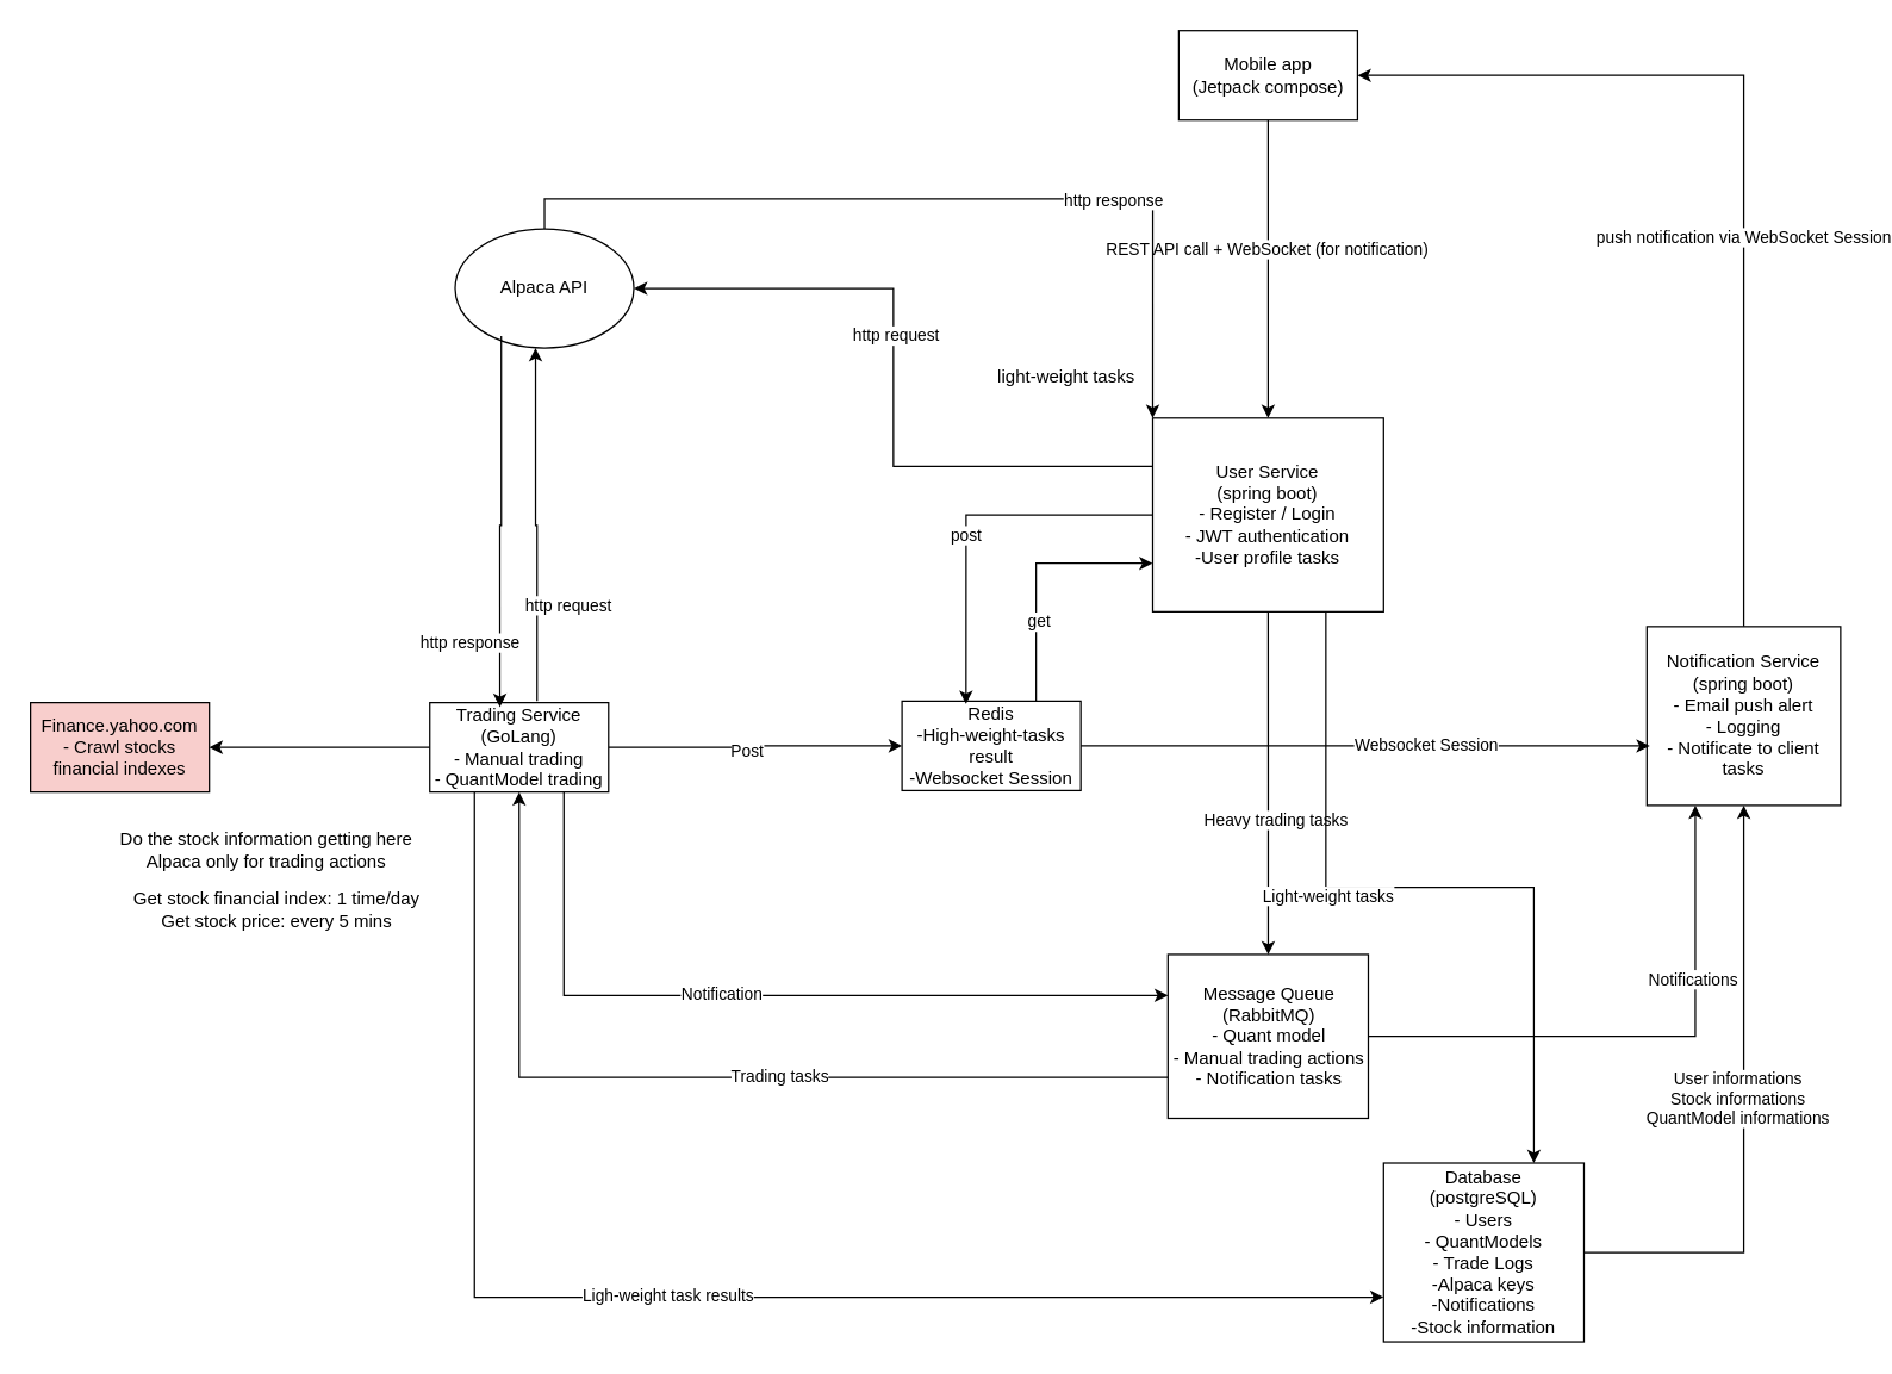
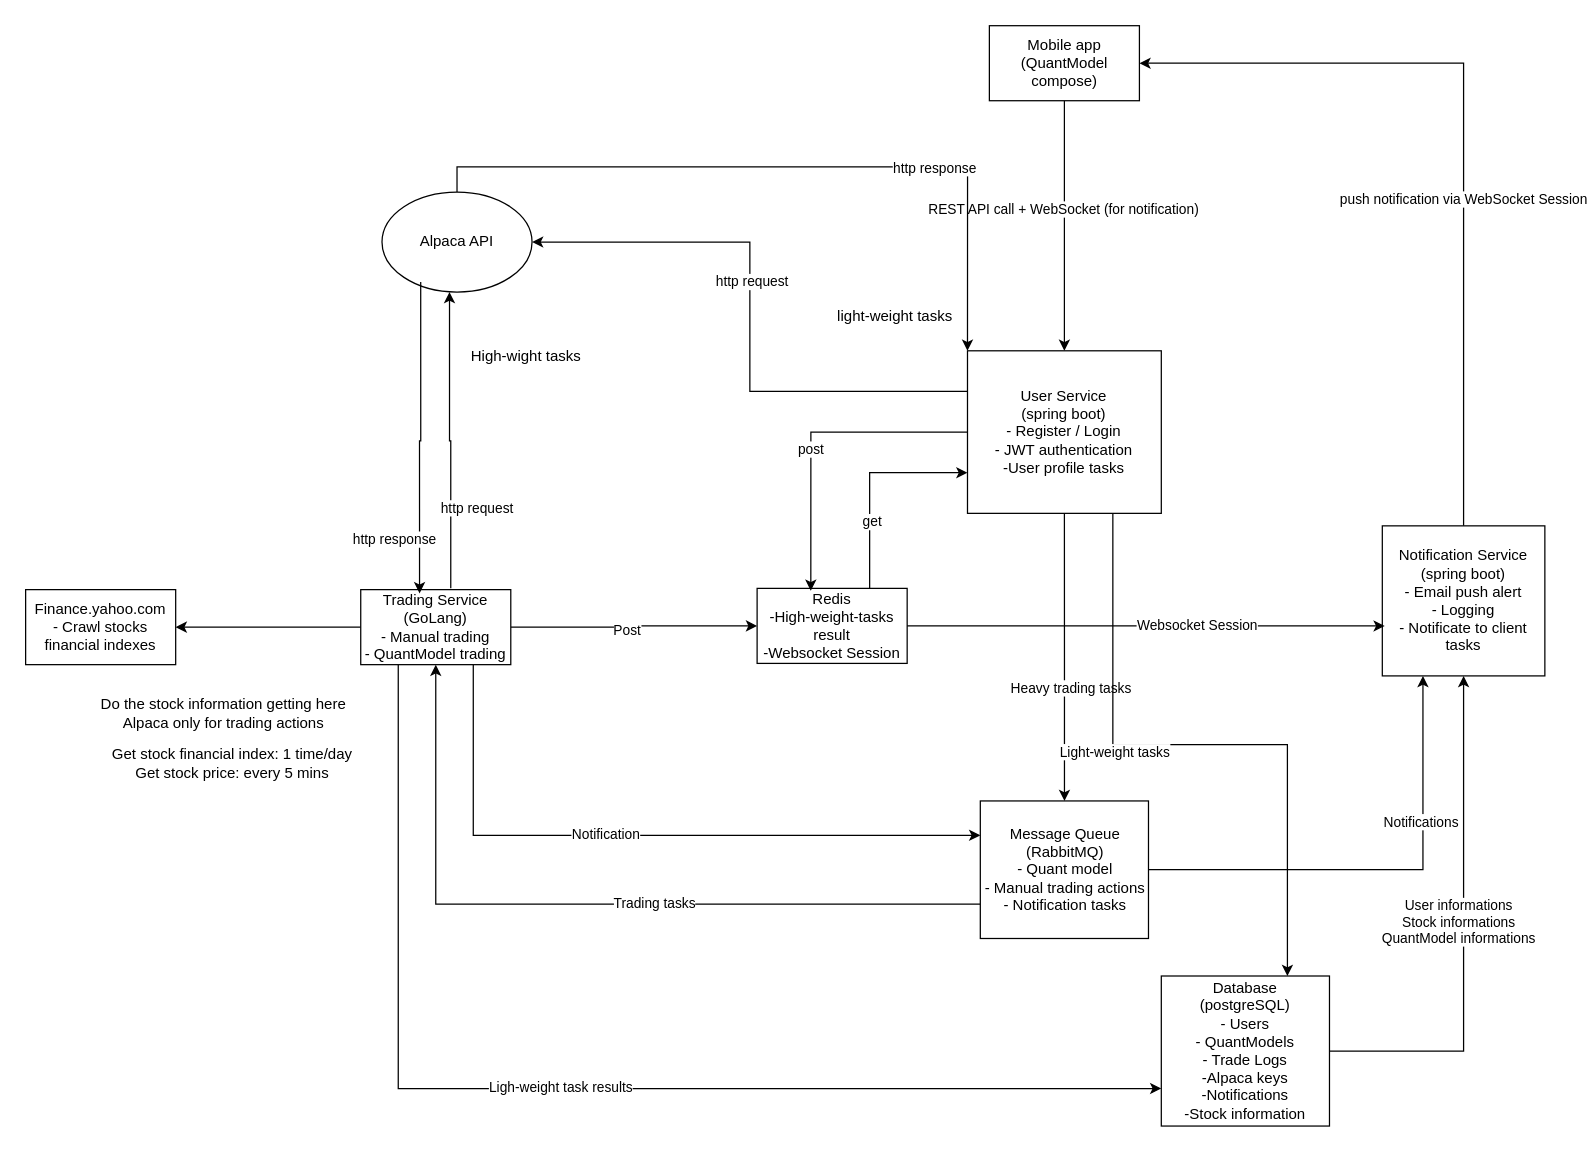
  <mxCell id="0" />
  <mxCell id="1" parent="0" />
  <mxCell id="2" style="edgeStyle=orthogonalEdgeStyle;rounded=0;orthogonalLoop=1;jettySize=auto;html=1;exitX=0.5;exitY=1;exitDx=0;exitDy=0;entryX=0.5;entryY=0;entryDx=0;entryDy=0;" parent="1" source="4" target="11" edge="1"><mxGeometry relative="1" as="geometry"><mxPoint x="850.75" y="18" as="targetPoint" /></mxGeometry></mxCell>
  <mxCell id="3" value="REST API call + WebSocket (for notification)" style="edgeLabel;html=1;align=center;verticalAlign=middle;resizable=0;points=[];" parent="2" vertex="1" connectable="0"><mxGeometry x="-0.14" y="-1" relative="1" as="geometry"><mxPoint as="offset" /></mxGeometry></mxCell>
- <mxCell id="4" value="Mobile app&lt;div&gt;(Jetpack compose)&lt;/div&gt;" style="rounded=0;whiteSpace=wrap;html=1;" parent="1" vertex="1"><mxGeometry x="790.75" y="20" width="120" height="60" as="geometry" /></mxCell>
+ <mxCell id="4" value="Mobile app&lt;div&gt;(QuantModel compose)&lt;/div&gt;" style="rounded=0;whiteSpace=wrap;html=1;" parent="1" vertex="1"><mxGeometry x="790.75" y="20" width="120" height="60" as="geometry" /></mxCell>
  <mxCell id="5" style="edgeStyle=orthogonalEdgeStyle;rounded=0;orthogonalLoop=1;jettySize=auto;html=1;exitX=0.5;exitY=1;exitDx=0;exitDy=0;" parent="1" source="11" target="19" edge="1"><mxGeometry relative="1" as="geometry" /></mxCell>
  <mxCell id="6" value="Heavy trading tasks" style="edgeLabel;html=1;align=center;verticalAlign=middle;resizable=0;points=[];" parent="5" vertex="1" connectable="0"><mxGeometry x="-0.154" y="5" relative="1" as="geometry"><mxPoint y="43" as="offset" /></mxGeometry></mxCell>
  <mxCell id="7" style="edgeStyle=orthogonalEdgeStyle;rounded=0;orthogonalLoop=1;jettySize=auto;html=1;exitX=0.75;exitY=1;exitDx=0;exitDy=0;entryX=0.75;entryY=0;entryDx=0;entryDy=0;" parent="1" source="11" target="22" edge="1"><mxGeometry relative="1" as="geometry" /></mxCell>
  <mxCell id="8" value="Light-weight tasks" style="edgeLabel;html=1;align=center;verticalAlign=middle;resizable=0;points=[];" parent="7" vertex="1" connectable="0"><mxGeometry x="-0.4" y="-3" relative="1" as="geometry"><mxPoint x="4" y="37" as="offset" /></mxGeometry></mxCell>
  <mxCell id="9" style="edgeStyle=orthogonalEdgeStyle;rounded=0;orthogonalLoop=1;jettySize=auto;html=1;exitX=0;exitY=0.25;exitDx=0;exitDy=0;entryX=1;entryY=0.5;entryDx=0;entryDy=0;" parent="1" source="11" target="33" edge="1"><mxGeometry relative="1" as="geometry" /></mxCell>
  <mxCell id="10" value="http request" style="edgeLabel;html=1;align=center;verticalAlign=middle;resizable=0;points=[];" parent="9" vertex="1" connectable="0"><mxGeometry x="0.119" y="-1" relative="1" as="geometry"><mxPoint as="offset" /></mxGeometry></mxCell>
  <mxCell id="11" value="User Service&lt;div&gt;(spring boot)&lt;/div&gt;&lt;div&gt;- Register / Login&lt;/div&gt;&lt;div&gt;- JWT authentication&lt;/div&gt;&lt;div&gt;-&lt;span style=&quot;background-color: transparent; color: light-dark(rgb(0, 0, 0), rgb(255, 255, 255));&quot;&gt;User profile tasks&lt;/span&gt;&lt;/div&gt;" style="rounded=0;whiteSpace=wrap;html=1;" parent="1" vertex="1"><mxGeometry x="773.25" y="280" width="155" height="130" as="geometry" /></mxCell>
  <mxCell id="12" style="edgeStyle=orthogonalEdgeStyle;rounded=0;orthogonalLoop=1;jettySize=auto;html=1;exitX=0.5;exitY=0;exitDx=0;exitDy=0;entryX=1;entryY=0.5;entryDx=0;entryDy=0;" parent="1" source="14" target="4" edge="1"><mxGeometry relative="1" as="geometry" /></mxCell>
  <mxCell id="13" value="push notification via WebSocket Session" style="edgeLabel;html=1;align=center;verticalAlign=middle;resizable=0;points=[];" parent="12" vertex="1" connectable="0"><mxGeometry x="-0.166" y="1" relative="1" as="geometry"><mxPoint as="offset" /></mxGeometry></mxCell>
  <mxCell id="14" value="Notification Service&lt;div&gt;(spring boot)&lt;/div&gt;&lt;div&gt;- Email push alert&lt;/div&gt;&lt;div&gt;- Logging&lt;/div&gt;&lt;div&gt;- Notificate to client tasks&lt;/div&gt;" style="rounded=0;whiteSpace=wrap;html=1;" parent="1" vertex="1"><mxGeometry x="1105" y="420" width="130" height="120" as="geometry" /></mxCell>
  <mxCell id="15" style="edgeStyle=orthogonalEdgeStyle;rounded=0;orthogonalLoop=1;jettySize=auto;html=1;exitX=1;exitY=0.5;exitDx=0;exitDy=0;entryX=0.25;entryY=1;entryDx=0;entryDy=0;" parent="1" source="19" target="14" edge="1"><mxGeometry relative="1" as="geometry" /></mxCell>
  <mxCell id="16" value="Notifications" style="edgeLabel;html=1;align=center;verticalAlign=middle;resizable=0;points=[];" parent="15" vertex="1" connectable="0"><mxGeometry x="0.379" y="3" relative="1" as="geometry"><mxPoint x="1" as="offset" /></mxGeometry></mxCell>
  <mxCell id="17" style="edgeStyle=orthogonalEdgeStyle;rounded=0;orthogonalLoop=1;jettySize=auto;html=1;exitX=0;exitY=0.75;exitDx=0;exitDy=0;entryX=0.5;entryY=1;entryDx=0;entryDy=0;" parent="1" source="19" target="30" edge="1"><mxGeometry relative="1" as="geometry" /></mxCell>
  <mxCell id="18" value="Trading tasks" style="edgeLabel;html=1;align=center;verticalAlign=middle;resizable=0;points=[];" parent="17" vertex="1" connectable="0"><mxGeometry x="-0.168" y="-1" relative="1" as="geometry"><mxPoint as="offset" /></mxGeometry></mxCell>
  <mxCell id="19" value="Message Queue&lt;div&gt;(RabbitMQ)&lt;/div&gt;&lt;div&gt;- Quant model&lt;/div&gt;&lt;div&gt;- Manual trading actions&lt;/div&gt;&lt;div&gt;- Notification tasks&lt;/div&gt;" style="rounded=0;whiteSpace=wrap;html=1;" parent="1" vertex="1"><mxGeometry x="783.5" y="640" width="134.5" height="110" as="geometry" /></mxCell>
  <mxCell id="20" style="edgeStyle=orthogonalEdgeStyle;rounded=0;orthogonalLoop=1;jettySize=auto;html=1;exitX=1;exitY=0.5;exitDx=0;exitDy=0;entryX=0.5;entryY=1;entryDx=0;entryDy=0;" parent="1" source="22" target="14" edge="1"><mxGeometry relative="1" as="geometry" /></mxCell>
  <mxCell id="21" value="User informations&lt;div&gt;Stock informations&lt;/div&gt;&lt;div&gt;QuantModel informations&lt;/div&gt;" style="edgeLabel;html=1;align=center;verticalAlign=middle;resizable=0;points=[];" parent="20" vertex="1" connectable="0"><mxGeometry x="0.29" y="-5" relative="1" as="geometry"><mxPoint x="-10" y="52" as="offset" /></mxGeometry></mxCell>
  <mxCell id="22" value="Database&lt;div&gt;(postgreSQL)&lt;/div&gt;&lt;div&gt;- Users&lt;/div&gt;&lt;div&gt;- QuantModels&lt;/div&gt;&lt;div&gt;- Trade Logs&lt;/div&gt;&lt;div&gt;-Alpaca keys&lt;/div&gt;&lt;div&gt;-Notifications&lt;/div&gt;&lt;div&gt;-Stock information&lt;/div&gt;" style="rounded=0;whiteSpace=wrap;html=1;" parent="1" vertex="1"><mxGeometry x="928.25" y="780" width="134.5" height="120" as="geometry" /></mxCell>
  <mxCell id="23" style="edgeStyle=orthogonalEdgeStyle;rounded=0;orthogonalLoop=1;jettySize=auto;html=1;exitX=1;exitY=0.5;exitDx=0;exitDy=0;entryX=0;entryY=0.5;entryDx=0;entryDy=0;" parent="1" source="30" target="42" edge="1"><mxGeometry relative="1" as="geometry" /></mxCell>
  <mxCell id="24" value="Post" style="edgeLabel;html=1;align=center;verticalAlign=middle;resizable=0;points=[];" parent="23" vertex="1" connectable="0"><mxGeometry x="-0.067" y="-2" relative="1" as="geometry"><mxPoint as="offset" /></mxGeometry></mxCell>
  <mxCell id="25" style="edgeStyle=orthogonalEdgeStyle;rounded=0;orthogonalLoop=1;jettySize=auto;html=1;exitX=0.75;exitY=1;exitDx=0;exitDy=0;entryX=0;entryY=0.25;entryDx=0;entryDy=0;" parent="1" source="30" target="19" edge="1"><mxGeometry relative="1" as="geometry" /></mxCell>
  <mxCell id="26" value="Notification" style="edgeLabel;html=1;align=center;verticalAlign=middle;resizable=0;points=[];" parent="25" vertex="1" connectable="0"><mxGeometry x="-0.107" y="2" relative="1" as="geometry"><mxPoint y="1" as="offset" /></mxGeometry></mxCell>
  <mxCell id="27" style="edgeStyle=orthogonalEdgeStyle;rounded=0;orthogonalLoop=1;jettySize=auto;html=1;exitX=0.25;exitY=1;exitDx=0;exitDy=0;entryX=0;entryY=0.75;entryDx=0;entryDy=0;" parent="1" source="30" target="22" edge="1"><mxGeometry relative="1" as="geometry" /></mxCell>
  <mxCell id="28" value="Ligh-weight task results" style="edgeLabel;html=1;align=center;verticalAlign=middle;resizable=0;points=[];" parent="27" vertex="1" connectable="0"><mxGeometry x="-0.014" y="2" relative="1" as="geometry"><mxPoint as="offset" /></mxGeometry></mxCell>
  <mxCell id="29" style="edgeStyle=orthogonalEdgeStyle;rounded=0;orthogonalLoop=1;jettySize=auto;html=1;exitX=0;exitY=0.5;exitDx=0;exitDy=0;entryX=1;entryY=0.5;entryDx=0;entryDy=0;" parent="1" source="30" target="47" edge="1"><mxGeometry relative="1" as="geometry" /></mxCell>
  <mxCell id="30" value="Trading Service&lt;div&gt;(GoLang)&lt;/div&gt;&lt;div&gt;- Manual trading&lt;/div&gt;&lt;div&gt;- QuantModel trading&lt;/div&gt;" style="rounded=0;whiteSpace=wrap;html=1;" parent="1" vertex="1"><mxGeometry x="288" y="471" width="120" height="60" as="geometry" /></mxCell>
  <mxCell id="31" style="edgeStyle=orthogonalEdgeStyle;rounded=0;orthogonalLoop=1;jettySize=auto;html=1;exitX=0.5;exitY=0;exitDx=0;exitDy=0;entryX=0;entryY=0;entryDx=0;entryDy=0;" parent="1" source="33" target="11" edge="1"><mxGeometry relative="1" as="geometry" /></mxCell>
  <mxCell id="32" value="http response" style="edgeLabel;html=1;align=center;verticalAlign=middle;resizable=0;points=[];" parent="31" vertex="1" connectable="0"><mxGeometry x="0.394" relative="1" as="geometry"><mxPoint as="offset" /></mxGeometry></mxCell>
  <mxCell id="33" value="Alpaca API" style="ellipse;whiteSpace=wrap;html=1;" parent="1" vertex="1"><mxGeometry x="305" y="153" width="120" height="80" as="geometry" /></mxCell>
  <mxCell id="34" style="edgeStyle=orthogonalEdgeStyle;rounded=0;orthogonalLoop=1;jettySize=auto;html=1;entryX=0.45;entryY=1;entryDx=0;entryDy=0;entryPerimeter=0;exitX=0.6;exitY=-0.017;exitDx=0;exitDy=0;exitPerimeter=0;" parent="1" source="30" target="33" edge="1"><mxGeometry relative="1" as="geometry"><mxPoint x="495" y="460" as="sourcePoint" /></mxGeometry></mxCell>
  <mxCell id="35" value="http request" style="edgeLabel;html=1;align=center;verticalAlign=middle;resizable=0;points=[];" parent="34" vertex="1" connectable="0"><mxGeometry x="-0.096" y="2" relative="1" as="geometry"><mxPoint x="22" y="44" as="offset" /></mxGeometry></mxCell>
  <mxCell id="36" style="edgeStyle=orthogonalEdgeStyle;rounded=0;orthogonalLoop=1;jettySize=auto;html=1;exitX=0.258;exitY=0.9;exitDx=0;exitDy=0;entryX=0.392;entryY=0.05;entryDx=0;entryDy=0;entryPerimeter=0;exitPerimeter=0;" parent="1" source="33" target="30" edge="1"><mxGeometry relative="1" as="geometry"><mxPoint x="478" y="130" as="sourcePoint" /><mxPoint x="499" y="358.98" as="targetPoint" /></mxGeometry></mxCell>
  <mxCell id="37" value="http response" style="edgeLabel;html=1;align=center;verticalAlign=middle;resizable=0;points=[];" parent="36" vertex="1" connectable="0"><mxGeometry x="-0.288" y="-1" relative="1" as="geometry"><mxPoint x="-20" y="116" as="offset" /></mxGeometry></mxCell>
  <mxCell id="38" value="light-weight tasks" style="text;html=1;align=center;verticalAlign=middle;resizable=0;points=[];autosize=1;strokeColor=none;fillColor=none;" parent="1" vertex="1"><mxGeometry x="655" y="238" width="120" height="30" as="geometry" /></mxCell>
+ <mxCell id="39" value="High-wight tasks" style="text;html=1;align=center;verticalAlign=middle;resizable=0;points=[];autosize=1;strokeColor=none;fillColor=none;" parent="1" vertex="1"><mxGeometry x="365" y="270" width="110" height="30" as="geometry" /></mxCell>
  <mxCell id="40" style="edgeStyle=orthogonalEdgeStyle;rounded=0;orthogonalLoop=1;jettySize=auto;html=1;exitX=0.75;exitY=0;exitDx=0;exitDy=0;entryX=0;entryY=0.75;entryDx=0;entryDy=0;" parent="1" source="42" target="11" edge="1"><mxGeometry relative="1" as="geometry" /></mxCell>
  <mxCell id="41" value="get" style="edgeLabel;html=1;align=center;verticalAlign=middle;resizable=0;points=[];" parent="40" vertex="1" connectable="0"><mxGeometry x="-0.367" y="-1" relative="1" as="geometry"><mxPoint as="offset" /></mxGeometry></mxCell>
  <mxCell id="42" value="Redis&lt;div&gt;-High-weight-tasks result&lt;/div&gt;&lt;div&gt;-Websocket Session&lt;/div&gt;" style="rounded=0;whiteSpace=wrap;html=1;" parent="1" vertex="1"><mxGeometry x="605" y="470" width="120" height="60" as="geometry" /></mxCell>
  <mxCell id="43" style="edgeStyle=orthogonalEdgeStyle;rounded=0;orthogonalLoop=1;jettySize=auto;html=1;exitX=0;exitY=0.5;exitDx=0;exitDy=0;entryX=0.358;entryY=0.033;entryDx=0;entryDy=0;entryPerimeter=0;" parent="1" source="11" target="42" edge="1"><mxGeometry relative="1" as="geometry" /></mxCell>
  <mxCell id="44" value="post" style="edgeLabel;html=1;align=center;verticalAlign=middle;resizable=0;points=[];" parent="43" vertex="1" connectable="0"><mxGeometry x="0.104" relative="1" as="geometry"><mxPoint as="offset" /></mxGeometry></mxCell>
  <mxCell id="45" style="edgeStyle=orthogonalEdgeStyle;rounded=0;orthogonalLoop=1;jettySize=auto;html=1;exitX=1;exitY=0.5;exitDx=0;exitDy=0;entryX=0.015;entryY=0.667;entryDx=0;entryDy=0;entryPerimeter=0;" parent="1" source="42" target="14" edge="1"><mxGeometry relative="1" as="geometry" /></mxCell>
  <mxCell id="46" value="Websocket Session" style="edgeLabel;html=1;align=center;verticalAlign=middle;resizable=0;points=[];" parent="45" vertex="1" connectable="0"><mxGeometry x="0.21" y="1" relative="1" as="geometry"><mxPoint as="offset" /></mxGeometry></mxCell>
- <mxCell id="47" value="Finance.yahoo.com&lt;div&gt;- Crawl stocks financial indexes&lt;/div&gt;" style="rounded=0;whiteSpace=wrap;html=1;fillColor=#f8cecc;" parent="1" vertex="1"><mxGeometry x="20" y="471" width="120" height="60" as="geometry" /></mxCell>
+ <mxCell id="47" value="Finance.yahoo.com&lt;div&gt;- Crawl stocks financial indexes&lt;/div&gt;" style="rounded=0;whiteSpace=wrap;html=1;" parent="1" vertex="1"><mxGeometry x="20" y="471" width="120" height="60" as="geometry" /></mxCell>
  <mxCell id="48" value="Do the stock information getting here&lt;div&gt;Alpaca only for trading actions&lt;/div&gt;" style="text;html=1;align=center;verticalAlign=middle;resizable=0;points=[];autosize=1;strokeColor=none;fillColor=none;" vertex="1" parent="1"><mxGeometry x="68" y="550" width="220" height="40" as="geometry" /></mxCell>
  <mxCell id="49" value="Get stock financial index: 1 time/day&lt;div&gt;Get stock price: every 5 mins&lt;/div&gt;" style="text;html=1;align=center;verticalAlign=middle;resizable=0;points=[];autosize=1;strokeColor=none;fillColor=none;" vertex="1" parent="1"><mxGeometry x="75" y="590" width="220" height="40" as="geometry" /></mxCell>
